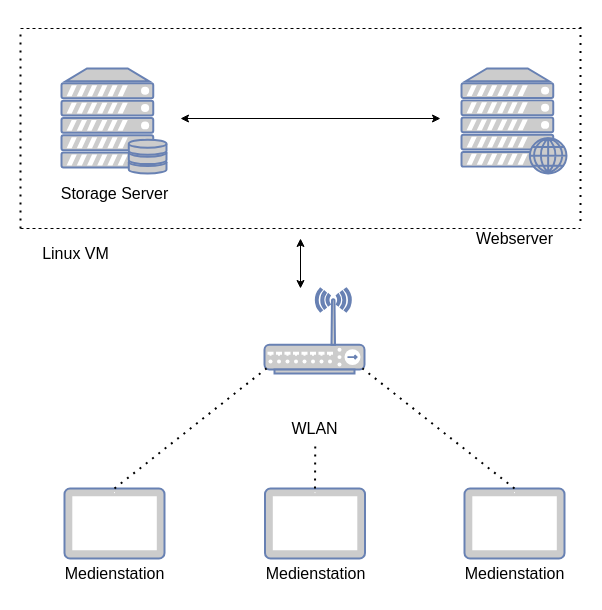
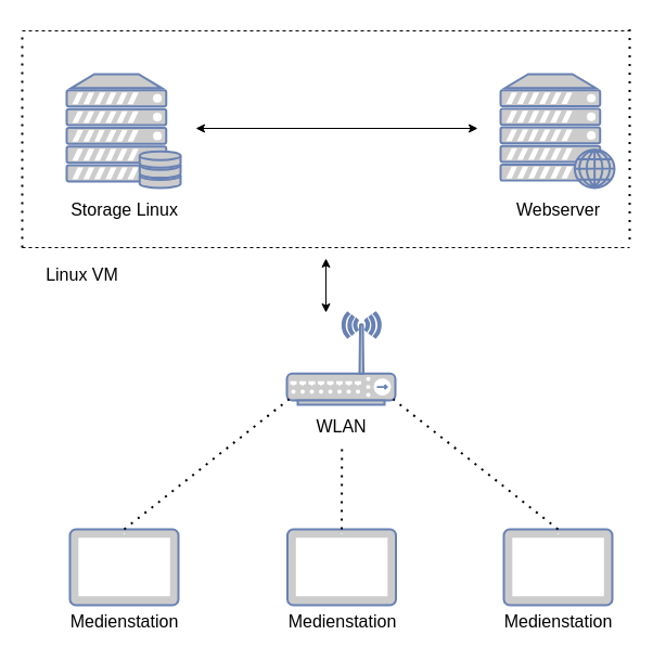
  <mxCell id="0" />
  <mxCell id="1" parent="0" />
  <mxCell id="2" value="" style="fontColor=#0066CC;verticalAlign=top;verticalLabelPosition=bottom;labelPosition=center;align=center;html=1;outlineConnect=0;fillColor=#CCCCCC;strokeColor=#6881B3;gradientColor=none;gradientDirection=north;strokeWidth=2;shape=mxgraph.networks.server_storage;" vertex="1" parent="1"><mxGeometry x="61" y="68" width="105" height="105" as="geometry" /></mxCell>
  <mxCell id="3" value="" style="fontColor=#0066CC;verticalAlign=top;verticalLabelPosition=bottom;labelPosition=center;align=center;html=1;outlineConnect=0;fillColor=#CCCCCC;strokeColor=#6881B3;gradientColor=none;gradientDirection=north;strokeWidth=2;shape=mxgraph.networks.web_server;" vertex="1" parent="1"><mxGeometry x="461" y="68" width="105" height="105" as="geometry" /></mxCell>
  <mxCell id="4" value="" style="fontColor=#0066CC;verticalAlign=top;verticalLabelPosition=bottom;labelPosition=center;align=center;html=1;outlineConnect=0;fillColor=#CCCCCC;strokeColor=#6881B3;gradientColor=none;gradientDirection=north;strokeWidth=2;shape=mxgraph.networks.wireless_hub;" vertex="1" parent="1"><mxGeometry x="264" y="288" width="100" height="85" as="geometry" /></mxCell>
  <mxCell id="5" value="" style="fontColor=#0066CC;verticalAlign=top;verticalLabelPosition=bottom;labelPosition=center;align=center;html=1;outlineConnect=0;fillColor=#CCCCCC;strokeColor=#6881B3;gradientColor=none;gradientDirection=north;strokeWidth=2;shape=mxgraph.networks.tablet;" vertex="1" parent="1"><mxGeometry x="64" y="488" width="100" height="70" as="geometry" /></mxCell>
  <mxCell id="6" value="" style="fontColor=#0066CC;verticalAlign=top;verticalLabelPosition=bottom;labelPosition=center;align=center;html=1;outlineConnect=0;fillColor=#CCCCCC;strokeColor=#6881B3;gradientColor=none;gradientDirection=north;strokeWidth=2;shape=mxgraph.networks.tablet;" vertex="1" parent="1"><mxGeometry x="264.5" y="488" width="100" height="70" as="geometry" /></mxCell>
  <mxCell id="7" value="" style="fontColor=#0066CC;verticalAlign=top;verticalLabelPosition=bottom;labelPosition=center;align=center;html=1;outlineConnect=0;fillColor=#CCCCCC;strokeColor=#6881B3;gradientColor=none;gradientDirection=north;strokeWidth=2;shape=mxgraph.networks.tablet;" vertex="1" parent="1"><mxGeometry x="464" y="488" width="100" height="70" as="geometry" /></mxCell>
- <mxCell id="8" value="&lt;font style=&quot;font-size: 16px;&quot;&gt;Storage Server&lt;/font&gt;" style="text;html=1;align=center;verticalAlign=middle;resizable=0;points=[];autosize=1;strokeColor=none;fillColor=none;" vertex="1" parent="1"><mxGeometry x="48.5" y="178" width="130" height="30" as="geometry" /></mxCell>
- <mxCell id="9" value="&lt;font style=&quot;font-size: 16px;&quot;&gt;Webserver&lt;/font&gt;" style="text;html=1;align=center;verticalAlign=middle;resizable=0;points=[];autosize=1;strokeColor=none;fillColor=none;" vertex="1" parent="1"><mxGeometry x="463.5" y="223" width="100" height="30" as="geometry" /></mxCell>
- <mxCell id="10" value="&lt;font style=&quot;font-size: 16px;&quot;&gt;WLAN&lt;/font&gt;" style="text;html=1;align=center;verticalAlign=middle;resizable=0;points=[];autosize=1;strokeColor=none;fillColor=none;" vertex="1" parent="1"><mxGeometry x="279" y="413" width="70" height="30" as="geometry" /></mxCell>
+ <mxCell id="8" value="&lt;font style=&quot;font-size: 16px;&quot;&gt;Storage Linux&lt;/font&gt;" style="text;html=1;align=center;verticalAlign=middle;resizable=0;points=[];autosize=1;strokeColor=none;fillColor=none;" vertex="1" parent="1"><mxGeometry x="48.5" y="178" width="130" height="30" as="geometry" /></mxCell>
+ <mxCell id="9" value="&lt;font style=&quot;font-size: 16px;&quot;&gt;Webserver&lt;/font&gt;" style="text;html=1;align=center;verticalAlign=middle;resizable=0;points=[];autosize=1;strokeColor=none;fillColor=none;" vertex="1" parent="1"><mxGeometry x="463.5" y="178" width="100" height="30" as="geometry" /></mxCell>
+ <mxCell id="10" value="&lt;font style=&quot;font-size: 16px;&quot;&gt;WLAN&lt;/font&gt;" style="text;html=1;align=center;verticalAlign=middle;resizable=0;points=[];autosize=1;strokeColor=none;fillColor=none;" vertex="1" parent="1"><mxGeometry x="279" y="378" width="70" height="30" as="geometry" /></mxCell>
  <mxCell id="11" value="" style="endArrow=none;dashed=1;html=1;rounded=0;" edge="1" parent="1"><mxGeometry width="50" height="50" relative="1" as="geometry"><mxPoint x="20" y="28" as="sourcePoint" /><mxPoint x="580" y="28" as="targetPoint" /></mxGeometry></mxCell>
  <mxCell id="12" value="" style="endArrow=none;dashed=1;html=1;rounded=0;" edge="1" parent="1"><mxGeometry width="50" height="50" relative="1" as="geometry"><mxPoint x="20" y="228" as="sourcePoint" /><mxPoint x="580" y="228" as="targetPoint" /></mxGeometry></mxCell>
  <mxCell id="13" value="" style="endArrow=none;dashed=1;html=1;dashPattern=1 3;strokeWidth=2;rounded=0;" edge="1" parent="1"><mxGeometry width="50" height="50" relative="1" as="geometry"><mxPoint x="20" y="228" as="sourcePoint" /><mxPoint x="20" y="28" as="targetPoint" /></mxGeometry></mxCell>
  <mxCell id="14" value="" style="endArrow=none;dashed=1;html=1;dashPattern=1 3;strokeWidth=2;rounded=0;" edge="1" parent="1"><mxGeometry width="50" height="50" relative="1" as="geometry"><mxPoint x="580" y="220.5" as="sourcePoint" /><mxPoint x="580" y="20.5" as="targetPoint" /></mxGeometry></mxCell>
  <mxCell id="15" value="" style="endArrow=classic;startArrow=classic;html=1;rounded=0;" edge="1" parent="1"><mxGeometry width="50" height="50" relative="1" as="geometry"><mxPoint x="180" y="118" as="sourcePoint" /><mxPoint x="440" y="118" as="targetPoint" /></mxGeometry></mxCell>
  <mxCell id="16" value="&lt;font style=&quot;font-size: 16px;&quot;&gt;Linux VM&lt;/font&gt;" style="text;html=1;align=center;verticalAlign=middle;resizable=0;points=[];autosize=1;strokeColor=none;fillColor=none;" vertex="1" parent="1"><mxGeometry x="30" y="238" width="90" height="30" as="geometry" /></mxCell>
  <mxCell id="17" value="&lt;font style=&quot;font-size: 16px;&quot;&gt;Medienstation&lt;/font&gt;" style="text;html=1;align=center;verticalAlign=middle;resizable=0;points=[];autosize=1;strokeColor=none;fillColor=none;" vertex="1" parent="1"><mxGeometry x="54" y="558" width="120" height="30" as="geometry" /></mxCell>
  <mxCell id="18" value="&lt;font style=&quot;font-size: 16px;&quot;&gt;Medienstation&lt;/font&gt;" style="text;html=1;align=center;verticalAlign=middle;resizable=0;points=[];autosize=1;strokeColor=none;fillColor=none;" vertex="1" parent="1"><mxGeometry x="254.5" y="558" width="120" height="30" as="geometry" /></mxCell>
  <mxCell id="19" value="&lt;font style=&quot;font-size: 16px;&quot;&gt;Medienstation&lt;/font&gt;" style="text;html=1;align=center;verticalAlign=middle;resizable=0;points=[];autosize=1;strokeColor=none;fillColor=none;" vertex="1" parent="1"><mxGeometry x="454" y="558" width="120" height="30" as="geometry" /></mxCell>
  <mxCell id="20" value="" style="endArrow=none;dashed=1;html=1;dashPattern=1 3;strokeWidth=2;rounded=0;entryX=0.02;entryY=0.94;entryDx=0;entryDy=0;entryPerimeter=0;exitX=0.5;exitY=0;exitDx=0;exitDy=0;exitPerimeter=0;" edge="1" parent="1" source="5" target="4"><mxGeometry width="50" height="50" relative="1" as="geometry"><mxPoint x="190" y="468" as="sourcePoint" /><mxPoint x="240" y="418" as="targetPoint" /></mxGeometry></mxCell>
  <mxCell id="21" value="" style="endArrow=none;dashed=1;html=1;dashPattern=1 3;strokeWidth=2;rounded=0;entryX=0.98;entryY=0.94;entryDx=0;entryDy=0;entryPerimeter=0;exitX=0.5;exitY=0;exitDx=0;exitDy=0;exitPerimeter=0;" edge="1" parent="1" source="7" target="4"><mxGeometry width="50" height="50" relative="1" as="geometry"><mxPoint x="580" y="438" as="sourcePoint" /><mxPoint x="630" y="388" as="targetPoint" /></mxGeometry></mxCell>
  <mxCell id="22" value="" style="endArrow=none;dashed=1;html=1;dashPattern=1 3;strokeWidth=2;rounded=0;entryX=0.511;entryY=1;entryDx=0;entryDy=0;entryPerimeter=0;exitX=0.5;exitY=0;exitDx=0;exitDy=0;exitPerimeter=0;" edge="1" parent="1" source="6" target="10"><mxGeometry width="50" height="50" relative="1" as="geometry"><mxPoint x="260" y="478" as="sourcePoint" /><mxPoint x="310" y="428" as="targetPoint" /></mxGeometry></mxCell>
  <mxCell id="23" value="" style="endArrow=classic;startArrow=classic;html=1;rounded=0;" edge="1" parent="1"><mxGeometry width="50" height="50" relative="1" as="geometry"><mxPoint x="300" y="288" as="sourcePoint" /><mxPoint x="300" y="238" as="targetPoint" /></mxGeometry></mxCell>
